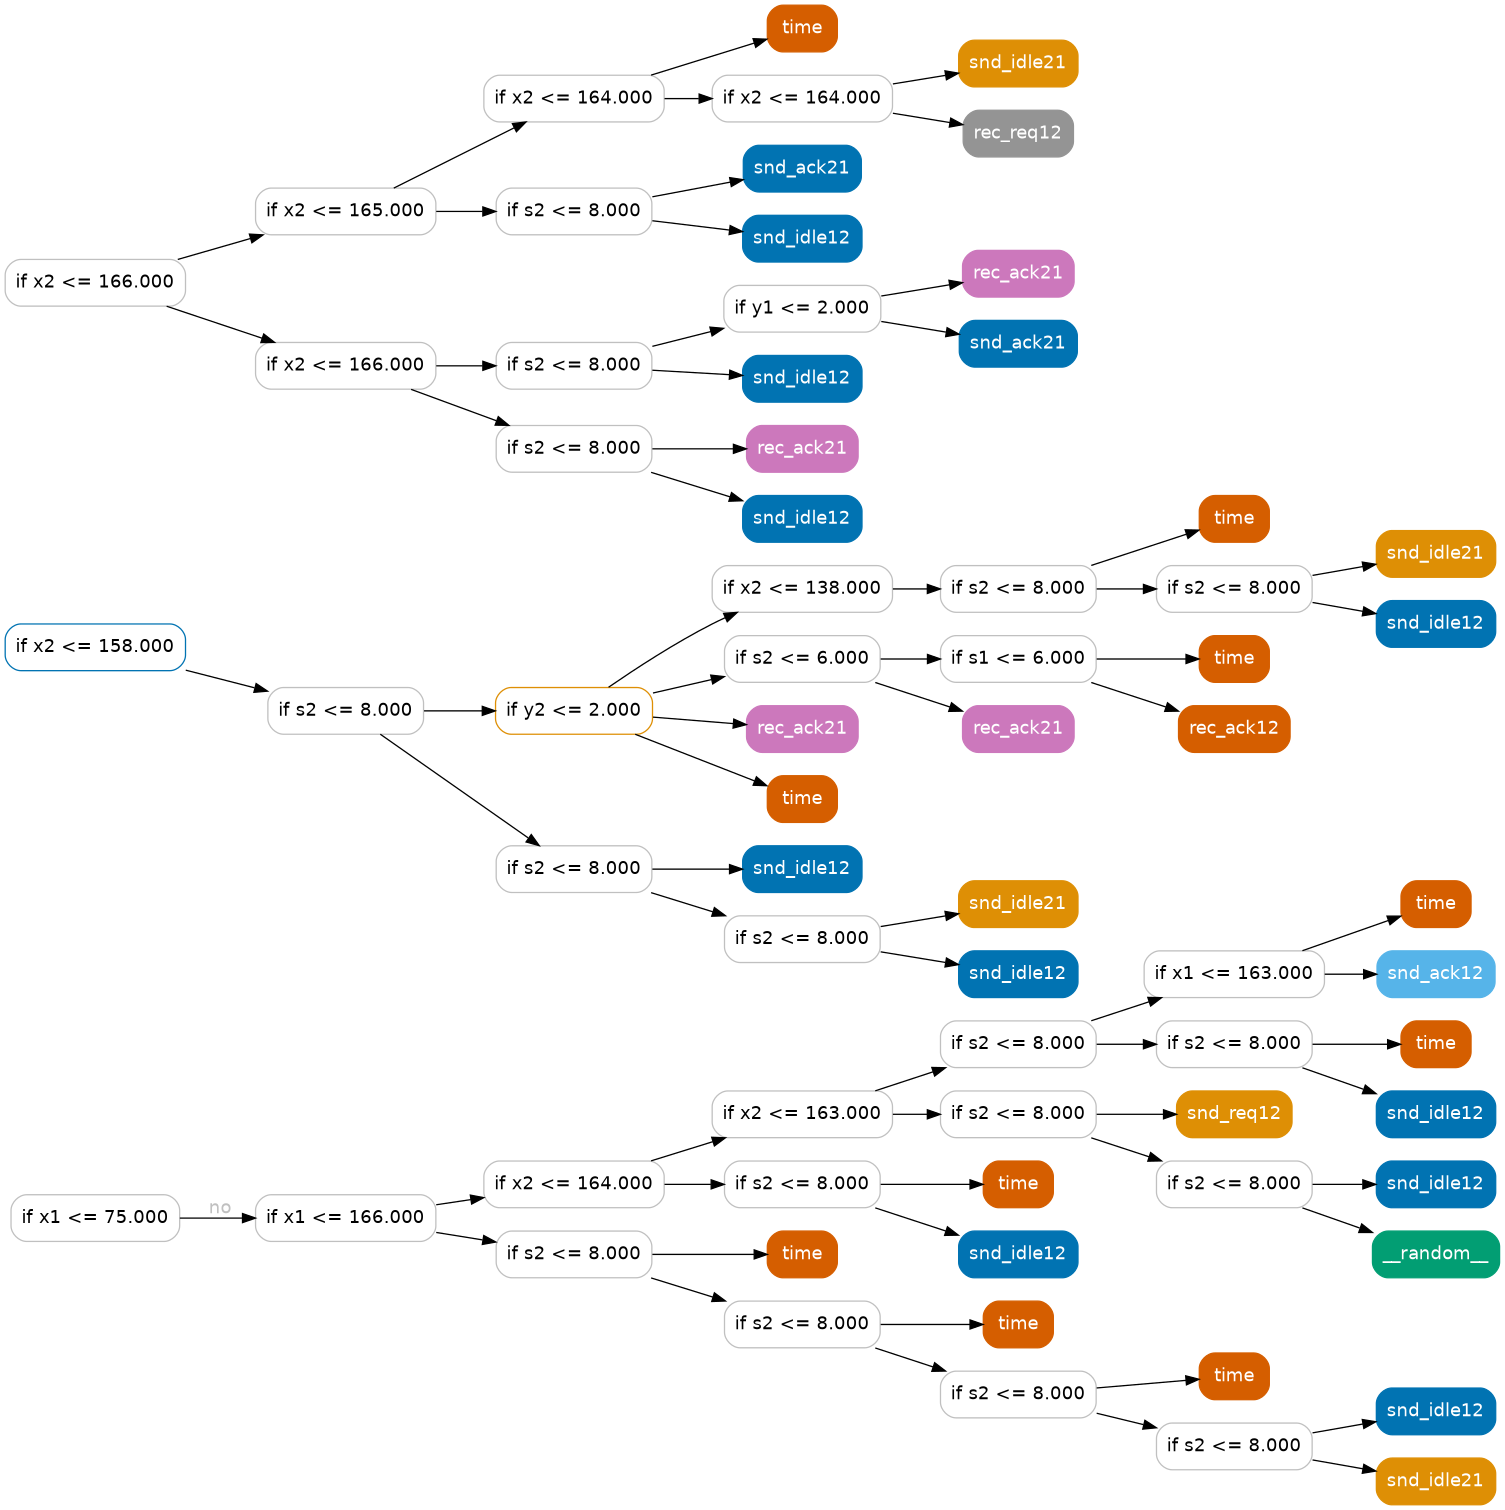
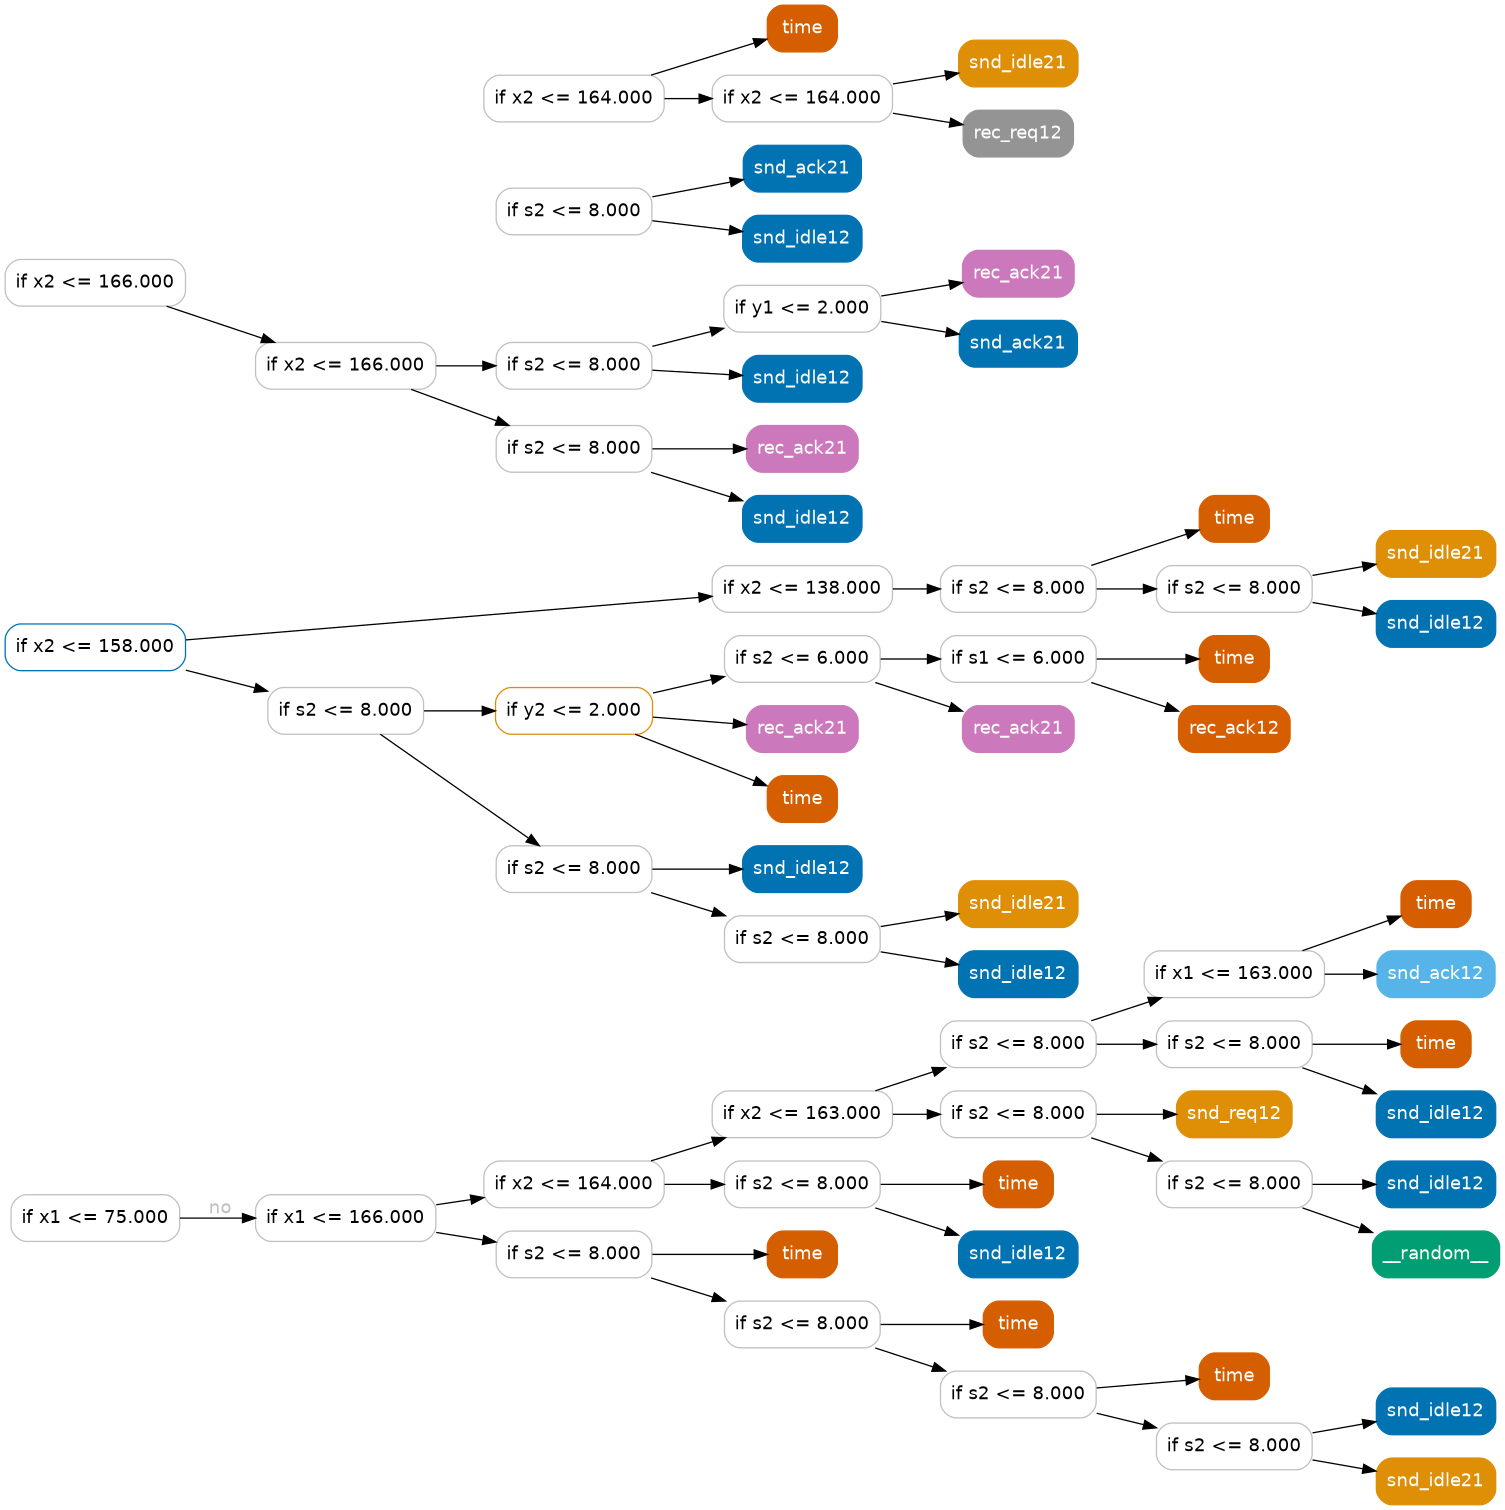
  digraph {
    rankdir=LR
    node [color=gray fillcolor=white fontname=helvetica shape=box style="filled, rounded" fontcolor=white]
    edge [fontcolor=gray fontname=helvetica]
    n1 [height=0.5 label="if x1 <= 75.000" width=1.8056 fontcolor=""]
    n2 [height=0.5 label="if x1 <= 166.000" width=1.9306 fontcolor=""]
    n3 [height=0.5 label="if x2 <= 164.000" width=1.9306 fontcolor=""]
    n4 [height=0.5 label="if s2 <= 8.000" width=1.6667 fontcolor=""]
    n5 [color="#0173b2" height=0.5 label="if x2 <= 158.000" width=1.9306 fontcolor=""]
    n6 [height=0.5 label="if x2 <= 138.000" width=1.9306 fontcolor=""]
    n7 [height=0.5 label="if s2 <= 8.000" width=1.6667 fontcolor=""]
    n8 [height=0.5 label="if x2 <= 166.000" width=1.9306 fontcolor=""]
-   n9 [height=0.5 label="if x2 <= 165.000" width=1.9306 fontcolor=""]
    n10 [height=0.5 label="if x2 <= 166.000" width=1.9306 fontcolor=""]
    n11 [height=0.5 label="if x2 <= 163.000" width=1.9306 fontcolor=""]
    n12 [height=0.5 label="if s2 <= 8.000" width=1.6667 fontcolor=""]
    n13 [color="#d55e00" fillcolor="#d55e00" height=0.5 label=time width=0.75]
    n14 [height=0.5 label="if s2 <= 8.000" width=1.6667 fontcolor=""]
    n15 [height=0.5 label="if s2 <= 8.000" width=1.6667 fontcolor=""]
    n16 [color="#de8f05" height=0.5 label="if y2 <= 2.000" width=1.6806 fontcolor=""]
    n17 [height=0.5 label="if s2 <= 8.000" width=1.6667 fontcolor=""]
    n18 [height=0.5 label="if x2 <= 164.000" width=1.9306 fontcolor=""]
    n19 [height=0.5 label="if s2 <= 8.000" width=1.6667 fontcolor=""]
    n20 [height=0.5 label="if s2 <= 8.000" width=1.6667 fontcolor=""]
    n21 [height=0.5 label="if s2 <= 8.000" width=1.6667 fontcolor=""]
    n22 [height=0.5 label="if s2 <= 6.000" width=1.6667 fontcolor=""]
    n23 [height=0.5 label="if s1 <= 6.000" width=1.6667 fontcolor=""]
    n24 [color="#cc78bc" fillcolor="#cc78bc" height=0.5 label=rec_ack21 width=1.1944]
    n25 [color="#d55e00" fillcolor="#d55e00" height=0.5 label=time width=0.75]
    n26 [height=0.5 label="if s2 <= 8.000" width=1.6667 fontcolor=""]
    n27 [color="#cc78bc" fillcolor="#cc78bc" height=0.5 label=rec_ack21 width=1.1944]
    n28 [color="#d55e00" fillcolor="#d55e00" height=0.5 label=time width=0.75]
    n29 [color="#0173b2" fillcolor="#0173b2" height=0.5 label=snd_idle12 width=1.2778]
    n30 [height=0.5 label="if s2 <= 8.000" width=1.6667 fontcolor=""]
    n31 [color="#d55e00" fillcolor="#d55e00" height=0.5 label=time width=0.75]
    n32 [color="#d55e00" fillcolor="#d55e00" height=0.5 label=rec_ack12 width=1.1944]
    n33 [color="#de8f05" fillcolor="#de8f05" height=0.5 label=snd_idle21 width=1.2778]
    n34 [color="#0173b2" fillcolor="#0173b2" height=0.5 label=snd_idle12 width=1.2778]
    n35 [color="#de8f05" fillcolor="#de8f05" height=0.5 label=snd_idle21 width=1.2778]
    n36 [color="#0173b2" fillcolor="#0173b2" height=0.5 label=snd_idle12 width=1.2778]
    n37 [color="#d55e00" fillcolor="#d55e00" height=0.5 label=time width=0.75]
    n38 [height=0.5 label="if x2 <= 164.000" width=1.9306 fontcolor=""]
    n39 [color="#0173b2" fillcolor="#0173b2" height=0.5 label=snd_ack21 width=1.2639]
    n40 [color="#0173b2" fillcolor="#0173b2" height=0.5 label=snd_idle12 width=1.2778]
    n41 [height=0.5 label="if y1 <= 2.000" width=1.6806 fontcolor=""]
    n42 [color="#0173b2" fillcolor="#0173b2" height=0.5 label=snd_idle12 width=1.2778]
    n43 [color="#cc78bc" fillcolor="#cc78bc" height=0.5 label=rec_ack21 width=1.1944]
    n44 [color="#0173b2" fillcolor="#0173b2" height=0.5 label=snd_idle12 width=1.2778]
    n45 [color="#de8f05" fillcolor="#de8f05" height=0.5 label=snd_idle21 width=1.2778]
    n46 [color="#949494" fillcolor="#949494" height=0.5 label=rec_req12 width=1.1806]
    n47 [color="#cc78bc" fillcolor="#cc78bc" height=0.5 label=rec_ack21 width=1.1944]
    n48 [color="#0173b2" fillcolor="#0173b2" height=0.5 label=snd_ack21 width=1.2639]
    n49 [height=0.5 label="if s2 <= 8.000" width=1.6667 fontcolor=""]
    n50 [height=0.5 label="if s2 <= 8.000" width=1.6667 fontcolor=""]
    n51 [color="#d55e00" fillcolor="#d55e00" height=0.5 label=time width=0.75]
    n52 [color="#0173b2" fillcolor="#0173b2" height=0.5 label=snd_idle12 width=1.2778]
    n53 [color="#d55e00" fillcolor="#d55e00" height=0.5 label=time width=0.75]
    n54 [height=0.5 label="if s2 <= 8.000" width=1.6667 fontcolor=""]
    n55 [height=0.5 label="if x1 <= 163.000" width=1.9306 fontcolor=""]
    n56 [height=0.5 label="if s2 <= 8.000" width=1.6667 fontcolor=""]
    n57 [color="#de8f05" fillcolor="#de8f05" height=0.5 label=snd_req12 width=1.2361]
    n58 [height=0.5 label="if s2 <= 8.000" width=1.6667 fontcolor=""]
    n59 [color="#d55e00" fillcolor="#d55e00" height=0.5 label=time width=0.75]
    n60 [color="#56b4e9" fillcolor="#56b4e9" height=0.5 label=snd_ack12 width=1.2639]
    n61 [color="#d55e00" fillcolor="#d55e00" height=0.5 label=time width=0.75]
    n62 [color="#0173b2" fillcolor="#0173b2" height=0.5 label=snd_idle12 width=1.2778]
    n63 [color="#0173b2" fillcolor="#0173b2" height=0.5 label=snd_idle12 width=1.2778]
    n64 [color="#029e73" fillcolor="#029e73" height=0.5 label=__random__ width=1.3611]
    n65 [color="#d55e00" fillcolor="#d55e00" height=0.5 label=time width=0.75]
    n66 [height=0.5 label="if s2 <= 8.000" width=1.6667 fontcolor=""]
    n67 [color="#0173b2" fillcolor="#0173b2" height=0.5 label=snd_idle12 width=1.2778]
    n68 [color="#de8f05" fillcolor="#de8f05" height=0.5 label=snd_idle21 width=1.2778]
    n1 -> n2 [label=no]
    n2 -> n3
    n2 -> n4
    n3 -> n11
    n3 -> n12
    n4 -> n13
    n4 -> n14
-   n16 -> n6
+   n5 -> n6
    n5 -> n7
    n6 -> n15
    n7 -> n16
    n7 -> n17
-   n8 -> n9
    n8 -> n10
-   n9 -> n18
-   n9 -> n19
    n10 -> n20
    n10 -> n21
    n11 -> n49
    n11 -> n50
    n12 -> n51
    n12 -> n52
    n14 -> n53
    n14 -> n54
    n15 -> n25
    n15 -> n26
    n16 -> n22
    n16 -> n27
    n16 -> n28
    n17 -> n29
    n17 -> n30
    n18 -> n37
    n18 -> n38
    n19 -> n39
    n19 -> n40
    n20 -> n41
    n20 -> n42
    n21 -> n43
    n21 -> n44
    n22 -> n23
    n22 -> n24
    n23 -> n31
    n23 -> n32
    n26 -> n33
    n26 -> n34
    n30 -> n35
    n30 -> n36
    n38 -> n45
    n38 -> n46
    n41 -> n47
    n41 -> n48
    n49 -> n55
    n49 -> n56
    n50 -> n57
    n50 -> n58
    n54 -> n65
    n54 -> n66
    n55 -> n59
    n55 -> n60
    n56 -> n61
    n56 -> n62
    n58 -> n63
    n58 -> n64
    n66 -> n67
    n66 -> n68
  }
